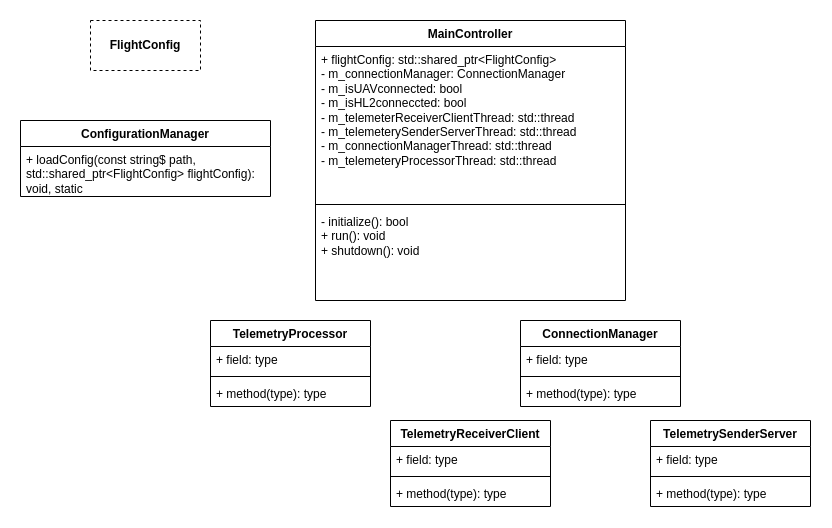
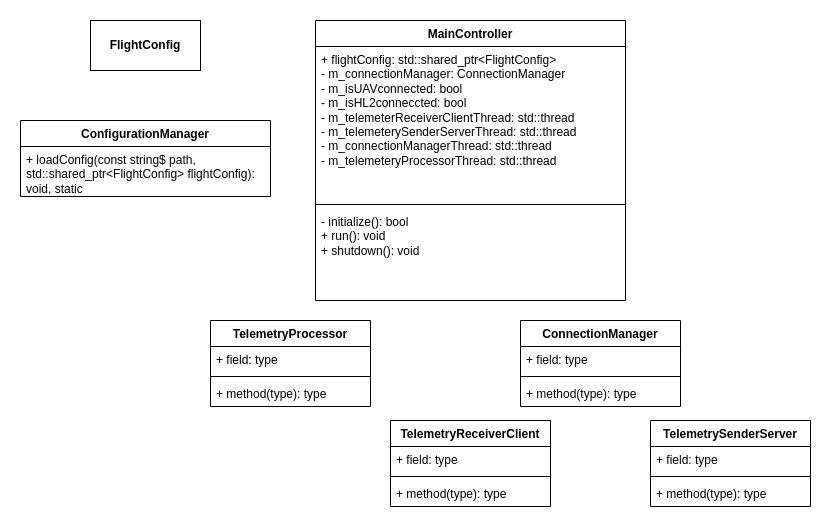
  <mxCell id="0" />
  <mxCell id="1" parent="0" />
  <mxCell id="2" value="MainController" style="swimlane;fontStyle=1;align=center;verticalAlign=top;childLayout=stackLayout;horizontal=1;startSize=26;horizontalStack=0;resizeParent=1;resizeParentMax=0;resizeLast=0;collapsible=1;marginBottom=0;whiteSpace=wrap;html=1;" vertex="1" parent="1"><mxGeometry x="315" y="20" width="310" height="280" as="geometry" /></mxCell>
  <mxCell id="3" value="&lt;div&gt;+ flightConfig: std::shared_ptr&amp;lt;FlightConfig&amp;gt;&lt;/div&gt;&lt;div&gt;- m_connectionManager: ConnectionManager&lt;/div&gt;&lt;div&gt;- m_isUAVconnected: bool&lt;/div&gt;&lt;div&gt;- m_isHL2conneccted: bool&lt;/div&gt;&lt;div&gt;- m_telemeterReceiverClientThread: std::thread&lt;br&gt;&lt;/div&gt;&lt;div&gt;- m_telemeterySenderServerThread: std::thread&lt;br&gt;&lt;/div&gt;&lt;div&gt;- m_connectionManagerThread: std::thread&lt;/div&gt;&lt;div&gt;- m_telemeteryProcessorThread: std::thread&lt;br&gt;&lt;/div&gt;" style="text;strokeColor=none;fillColor=none;align=left;verticalAlign=top;spacingLeft=4;spacingRight=4;overflow=hidden;rotatable=0;points=[[0,0.5],[1,0.5]];portConstraint=eastwest;whiteSpace=wrap;html=1;" vertex="1" parent="2"><mxGeometry y="26" width="310" height="154" as="geometry" /></mxCell>
  <mxCell id="4" value="" style="line;strokeWidth=1;fillColor=none;align=left;verticalAlign=middle;spacingTop=-1;spacingLeft=3;spacingRight=3;rotatable=0;labelPosition=right;points=[];portConstraint=eastwest;strokeColor=inherit;" vertex="1" parent="2"><mxGeometry y="180" width="310" height="8" as="geometry" /></mxCell>
  <mxCell id="5" value="&lt;div&gt;- initialize(): bool&lt;/div&gt;&lt;div&gt;+ run(): void&lt;/div&gt;&lt;div&gt;+ shutdown(): void&lt;br&gt;&lt;/div&gt;" style="text;strokeColor=none;fillColor=none;align=left;verticalAlign=top;spacingLeft=4;spacingRight=4;overflow=hidden;rotatable=0;points=[[0,0.5],[1,0.5]];portConstraint=eastwest;whiteSpace=wrap;html=1;" vertex="1" parent="2"><mxGeometry y="188" width="310" height="92" as="geometry" /></mxCell>
  <mxCell id="6" value="ConfigurationManager" style="swimlane;fontStyle=1;align=center;verticalAlign=top;childLayout=stackLayout;horizontal=1;startSize=26;horizontalStack=0;resizeParent=1;resizeParentMax=0;resizeLast=0;collapsible=1;marginBottom=0;whiteSpace=wrap;html=1;" vertex="1" parent="1"><mxGeometry x="20" y="120" width="250" height="76" as="geometry" /></mxCell>
  <mxCell id="7" value="&lt;div&gt;+ loadConfig(const string$ path, std::shared_ptr&amp;lt;FlightConfig&amp;gt; flightConfig): void, static&lt;/div&gt;" style="text;strokeColor=none;fillColor=none;align=left;verticalAlign=top;spacingLeft=4;spacingRight=4;overflow=hidden;rotatable=0;points=[[0,0.5],[1,0.5]];portConstraint=eastwest;whiteSpace=wrap;html=1;" vertex="1" parent="6"><mxGeometry y="26" width="250" height="50" as="geometry" /></mxCell>
  <mxCell id="8" value="ConnectionManager" style="swimlane;fontStyle=1;align=center;verticalAlign=top;childLayout=stackLayout;horizontal=1;startSize=26;horizontalStack=0;resizeParent=1;resizeParentMax=0;resizeLast=0;collapsible=1;marginBottom=0;whiteSpace=wrap;html=1;" vertex="1" parent="1"><mxGeometry x="520" y="320" width="160" height="86" as="geometry" /></mxCell>
  <mxCell id="9" value="+ field: type" style="text;strokeColor=none;fillColor=none;align=left;verticalAlign=top;spacingLeft=4;spacingRight=4;overflow=hidden;rotatable=0;points=[[0,0.5],[1,0.5]];portConstraint=eastwest;whiteSpace=wrap;html=1;" vertex="1" parent="8"><mxGeometry y="26" width="160" height="26" as="geometry" /></mxCell>
  <mxCell id="10" value="" style="line;strokeWidth=1;fillColor=none;align=left;verticalAlign=middle;spacingTop=-1;spacingLeft=3;spacingRight=3;rotatable=0;labelPosition=right;points=[];portConstraint=eastwest;strokeColor=inherit;" vertex="1" parent="8"><mxGeometry y="52" width="160" height="8" as="geometry" /></mxCell>
  <mxCell id="11" value="+ method(type): type" style="text;strokeColor=none;fillColor=none;align=left;verticalAlign=top;spacingLeft=4;spacingRight=4;overflow=hidden;rotatable=0;points=[[0,0.5],[1,0.5]];portConstraint=eastwest;whiteSpace=wrap;html=1;" vertex="1" parent="8"><mxGeometry y="60" width="160" height="26" as="geometry" /></mxCell>
  <mxCell id="12" value="TelemetrySenderServer" style="swimlane;fontStyle=1;align=center;verticalAlign=top;childLayout=stackLayout;horizontal=1;startSize=26;horizontalStack=0;resizeParent=1;resizeParentMax=0;resizeLast=0;collapsible=1;marginBottom=0;whiteSpace=wrap;html=1;" vertex="1" parent="1"><mxGeometry x="650" y="420" width="160" height="86" as="geometry" /></mxCell>
  <mxCell id="13" value="+ field: type" style="text;strokeColor=none;fillColor=none;align=left;verticalAlign=top;spacingLeft=4;spacingRight=4;overflow=hidden;rotatable=0;points=[[0,0.5],[1,0.5]];portConstraint=eastwest;whiteSpace=wrap;html=1;" vertex="1" parent="12"><mxGeometry y="26" width="160" height="26" as="geometry" /></mxCell>
  <mxCell id="14" value="" style="line;strokeWidth=1;fillColor=none;align=left;verticalAlign=middle;spacingTop=-1;spacingLeft=3;spacingRight=3;rotatable=0;labelPosition=right;points=[];portConstraint=eastwest;strokeColor=inherit;" vertex="1" parent="12"><mxGeometry y="52" width="160" height="8" as="geometry" /></mxCell>
  <mxCell id="15" value="+ method(type): type" style="text;strokeColor=none;fillColor=none;align=left;verticalAlign=top;spacingLeft=4;spacingRight=4;overflow=hidden;rotatable=0;points=[[0,0.5],[1,0.5]];portConstraint=eastwest;whiteSpace=wrap;html=1;" vertex="1" parent="12"><mxGeometry y="60" width="160" height="26" as="geometry" /></mxCell>
  <mxCell id="16" value="TelemetryReceiverClient" style="swimlane;fontStyle=1;align=center;verticalAlign=top;childLayout=stackLayout;horizontal=1;startSize=26;horizontalStack=0;resizeParent=1;resizeParentMax=0;resizeLast=0;collapsible=1;marginBottom=0;whiteSpace=wrap;html=1;" vertex="1" parent="1"><mxGeometry x="390" y="420" width="160" height="86" as="geometry" /></mxCell>
  <mxCell id="17" value="+ field: type" style="text;strokeColor=none;fillColor=none;align=left;verticalAlign=top;spacingLeft=4;spacingRight=4;overflow=hidden;rotatable=0;points=[[0,0.5],[1,0.5]];portConstraint=eastwest;whiteSpace=wrap;html=1;" vertex="1" parent="16"><mxGeometry y="26" width="160" height="26" as="geometry" /></mxCell>
  <mxCell id="18" value="" style="line;strokeWidth=1;fillColor=none;align=left;verticalAlign=middle;spacingTop=-1;spacingLeft=3;spacingRight=3;rotatable=0;labelPosition=right;points=[];portConstraint=eastwest;strokeColor=inherit;" vertex="1" parent="16"><mxGeometry y="52" width="160" height="8" as="geometry" /></mxCell>
  <mxCell id="19" value="+ method(type): type" style="text;strokeColor=none;fillColor=none;align=left;verticalAlign=top;spacingLeft=4;spacingRight=4;overflow=hidden;rotatable=0;points=[[0,0.5],[1,0.5]];portConstraint=eastwest;whiteSpace=wrap;html=1;" vertex="1" parent="16"><mxGeometry y="60" width="160" height="26" as="geometry" /></mxCell>
- <mxCell id="20" value="&lt;b&gt;FlightConfig&lt;/b&gt;" style="html=1;whiteSpace=wrap;dashed=1;" vertex="1" parent="1"><mxGeometry x="90" y="20" width="110" height="50" as="geometry" /></mxCell>
+ <mxCell id="20" value="&lt;b&gt;FlightConfig&lt;/b&gt;" style="html=1;whiteSpace=wrap;" vertex="1" parent="1"><mxGeometry x="90" y="20" width="110" height="50" as="geometry" /></mxCell>
  <mxCell id="21" value="TelemetryProcessor" style="swimlane;fontStyle=1;align=center;verticalAlign=top;childLayout=stackLayout;horizontal=1;startSize=26;horizontalStack=0;resizeParent=1;resizeParentMax=0;resizeLast=0;collapsible=1;marginBottom=0;whiteSpace=wrap;html=1;" vertex="1" parent="1"><mxGeometry x="210" y="320" width="160" height="86" as="geometry" /></mxCell>
  <mxCell id="22" value="+ field: type" style="text;strokeColor=none;fillColor=none;align=left;verticalAlign=top;spacingLeft=4;spacingRight=4;overflow=hidden;rotatable=0;points=[[0,0.5],[1,0.5]];portConstraint=eastwest;whiteSpace=wrap;html=1;" vertex="1" parent="21"><mxGeometry y="26" width="160" height="26" as="geometry" /></mxCell>
  <mxCell id="23" value="" style="line;strokeWidth=1;fillColor=none;align=left;verticalAlign=middle;spacingTop=-1;spacingLeft=3;spacingRight=3;rotatable=0;labelPosition=right;points=[];portConstraint=eastwest;strokeColor=inherit;" vertex="1" parent="21"><mxGeometry y="52" width="160" height="8" as="geometry" /></mxCell>
  <mxCell id="24" value="+ method(type): type" style="text;strokeColor=none;fillColor=none;align=left;verticalAlign=top;spacingLeft=4;spacingRight=4;overflow=hidden;rotatable=0;points=[[0,0.5],[1,0.5]];portConstraint=eastwest;whiteSpace=wrap;html=1;" vertex="1" parent="21"><mxGeometry y="60" width="160" height="26" as="geometry" /></mxCell>
